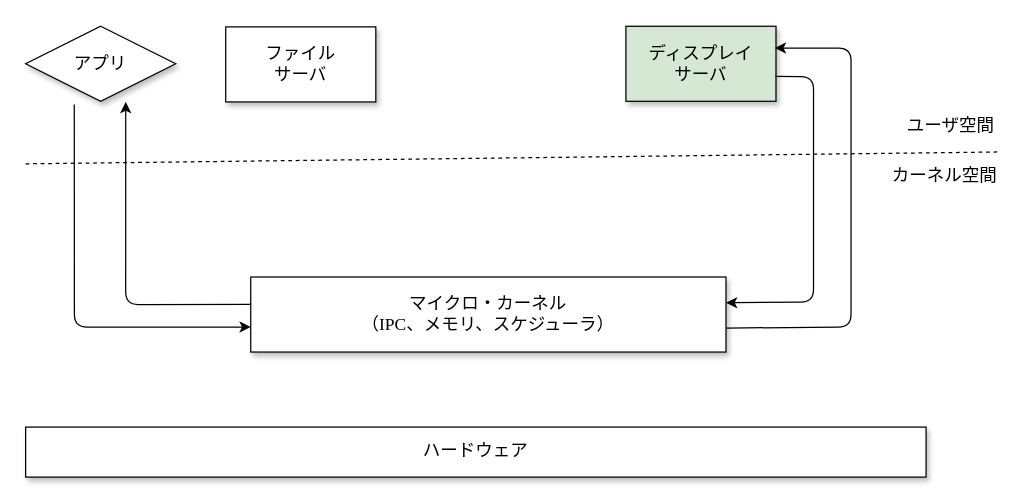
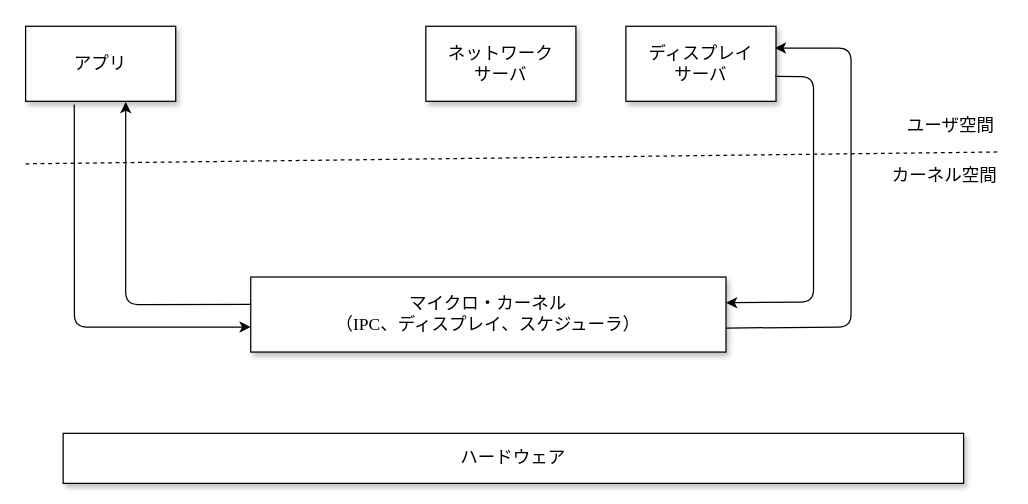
  <mxCell id="0" />
  <mxCell id="1" parent="0" />
- <mxCell id="2" value="&lt;font style=&quot;font-size: 14px&quot; face=&quot;ヒラギノ角ゴ Pro W5&quot;&gt;アプリ&lt;/font&gt;" style="rhombus;whiteSpace=wrap;html=1;shadow=1;" parent="1" vertex="1"><mxGeometry x="20" y="20.5" width="120" height="60" as="geometry" /></mxCell>
- <mxCell id="3" value="&lt;font face=&quot;ヒラギノ角ゴ Pro W5&quot;&gt;&lt;span style=&quot;font-size: 14px&quot;&gt;ファイル&lt;br&gt;サーバ&lt;br&gt;&lt;/span&gt;&lt;/font&gt;" style="rounded=0;whiteSpace=wrap;html=1;shadow=1;" parent="1" vertex="1"><mxGeometry x="180" width="120" height="60" as="geometry" y="21" /></mxCell>
- <mxCell id="5" value="&lt;font face=&quot;ヒラギノ角ゴ Pro W5&quot;&gt;&lt;span style=&quot;font-size: 14px&quot;&gt;ディスプレイ&lt;br&gt;サーバ&lt;br&gt;&lt;/span&gt;&lt;/font&gt;" style="rounded=0;whiteSpace=wrap;html=1;shadow=1;fillColor=#d5e8d4;" parent="1" vertex="1"><mxGeometry x="500" y="20.5" width="120" height="60" as="geometry" /></mxCell>
- <mxCell id="6" value="&lt;font face=&quot;ヒラギノ角ゴ Pro W5&quot;&gt;&lt;span style=&quot;font-size: 14px&quot;&gt;マイクロ・カーネル&lt;br&gt;（IPC、メモリ、スケジューラ）&lt;br&gt;&lt;/span&gt;&lt;/font&gt;" style="rounded=0;whiteSpace=wrap;html=1;shadow=1;" parent="1" vertex="1"><mxGeometry x="200" y="221" width="380" height="60" as="geometry" /></mxCell>
- <mxCell id="7" value="&lt;font face=&quot;ヒラギノ角ゴ Pro W5&quot;&gt;&lt;span style=&quot;font-size: 14px&quot;&gt;ハードウェア&lt;br&gt;&lt;/span&gt;&lt;/font&gt;" style="rounded=0;whiteSpace=wrap;html=1;shadow=1;" parent="1" vertex="1"><mxGeometry x="20" y="341" width="720" height="40" as="geometry" /></mxCell>
+ <mxCell id="2" value="&lt;font style=&quot;font-size: 14px&quot; face=&quot;ヒラギノ角ゴ Pro W5&quot;&gt;アプリ&lt;/font&gt;" style="rounded=0;whiteSpace=wrap;html=1;shadow=1;" parent="1" vertex="1"><mxGeometry x="20" y="20.5" width="120" height="60" as="geometry" /></mxCell>
+ <mxCell id="4" value="&lt;font face=&quot;ヒラギノ角ゴ Pro W5&quot;&gt;&lt;span style=&quot;font-size: 14px&quot;&gt;ネットワーク&lt;br&gt;サーバ&lt;br&gt;&lt;/span&gt;&lt;/font&gt;" style="rounded=0;whiteSpace=wrap;html=1;shadow=1;" parent="1" vertex="1"><mxGeometry x="340" y="20.5" width="120" height="60" as="geometry" /></mxCell>
+ <mxCell id="5" value="&lt;font face=&quot;ヒラギノ角ゴ Pro W5&quot;&gt;&lt;span style=&quot;font-size: 14px&quot;&gt;ディスプレイ&lt;br&gt;サーバ&lt;br&gt;&lt;/span&gt;&lt;/font&gt;" style="rounded=0;whiteSpace=wrap;html=1;shadow=1;" parent="1" vertex="1"><mxGeometry x="500" y="20.5" width="120" height="60" as="geometry" /></mxCell>
+ <mxCell id="6" value="&lt;font face=&quot;ヒラギノ角ゴ Pro W5&quot;&gt;&lt;span style=&quot;font-size: 14px&quot;&gt;マイクロ・カーネル&lt;br&gt;（IPC、ディスプレイ、スケジューラ）&lt;br&gt;&lt;/span&gt;&lt;/font&gt;" style="rounded=0;whiteSpace=wrap;html=1;shadow=1;" parent="1" vertex="1"><mxGeometry x="200" y="221" width="380" height="60" as="geometry" /></mxCell>
+ <mxCell id="7" value="&lt;font face=&quot;ヒラギノ角ゴ Pro W5&quot;&gt;&lt;span style=&quot;font-size: 14px&quot;&gt;ハードウェア&lt;br&gt;&lt;/span&gt;&lt;/font&gt;" style="rounded=0;whiteSpace=wrap;html=1;shadow=1;" parent="1" vertex="1"><mxGeometry x="50" y="346" width="720" height="40" as="geometry" /></mxCell>
  <mxCell id="8" value="" style="endArrow=classic;html=1;exitX=0.324;exitY=1.042;exitDx=0;exitDy=0;exitPerimeter=0;entryX=0;entryY=0.667;entryDx=0;entryDy=0;entryPerimeter=0;" parent="1" source="2" target="6" edge="1"><mxGeometry width="50" height="50" relative="1" as="geometry"><mxPoint x="20" y="451" as="sourcePoint" /><mxPoint x="230" y="261" as="targetPoint" /><Array as="points"><mxPoint x="59" y="261" /></Array></mxGeometry></mxCell>
  <mxCell id="9" value="" style="endArrow=classic;html=1;entryX=0.667;entryY=1.008;entryDx=0;entryDy=0;entryPerimeter=0;exitX=0.001;exitY=0.363;exitDx=0;exitDy=0;exitPerimeter=0;" parent="1" source="6" target="2" edge="1"><mxGeometry width="50" height="50" relative="1" as="geometry"><mxPoint x="237" y="243" as="sourcePoint" /><mxPoint x="70" y="401" as="targetPoint" /><Array as="points"><mxPoint x="100" y="243" /></Array></mxGeometry></mxCell>
  <mxCell id="10" value="" style="endArrow=none;html=1;entryX=0.995;entryY=0.668;entryDx=0;entryDy=0;entryPerimeter=0;startArrow=classic;startFill=1;endFill=0;exitX=1;exitY=0.343;exitDx=0;exitDy=0;exitPerimeter=0;" parent="1" target="5" edge="1" source="6"><mxGeometry width="50" height="50" relative="1" as="geometry"><mxPoint x="680" y="241" as="sourcePoint" /><mxPoint x="730" y="191" as="targetPoint" /><Array as="points"><mxPoint x="650" y="241" /><mxPoint x="650" y="61" /></Array></mxGeometry></mxCell>
  <mxCell id="11" value="" style="endArrow=classic;html=1;entryX=0.992;entryY=0.29;entryDx=0;entryDy=0;entryPerimeter=0;exitX=1.001;exitY=0.68;exitDx=0;exitDy=0;exitPerimeter=0;" parent="1" target="5" edge="1" source="6"><mxGeometry width="50" height="50" relative="1" as="geometry"><mxPoint x="680" y="261" as="sourcePoint" /><mxPoint x="730" y="211" as="targetPoint" /><Array as="points"><mxPoint x="680" y="261" /><mxPoint x="680" y="38" /></Array></mxGeometry></mxCell>
  <mxCell id="12" value="" style="endArrow=none;dashed=1;html=1;" parent="1" edge="1"><mxGeometry width="50" height="50" relative="1" as="geometry"><mxPoint x="20" y="130.5" as="sourcePoint" /><mxPoint x="800" y="121" as="targetPoint" /></mxGeometry></mxCell>
  <mxCell id="13" value="&lt;font face=&quot;ヒラギノ角ゴ Pro W5&quot; style=&quot;font-size: 14px&quot;&gt;カーネル空間&lt;/font&gt;" style="text;html=1;strokeColor=none;fillColor=none;align=center;verticalAlign=middle;whiteSpace=wrap;rounded=0;shadow=0;glass=0;" parent="1" vertex="1"><mxGeometry x="710" y="131" width="90" height="20" as="geometry" /></mxCell>
  <mxCell id="14" value="&lt;font face=&quot;ヒラギノ角ゴ Pro W5&quot; style=&quot;font-size: 14px&quot;&gt;ユーザ空間&lt;/font&gt;" style="text;html=1;strokeColor=none;fillColor=none;align=center;verticalAlign=middle;whiteSpace=wrap;rounded=0;shadow=0;glass=0;" vertex="1" parent="1"><mxGeometry x="720" y="91" width="80" height="20" as="geometry" /></mxCell>
